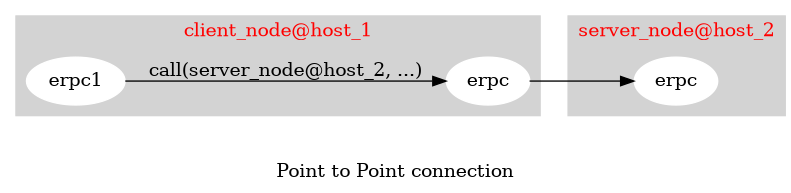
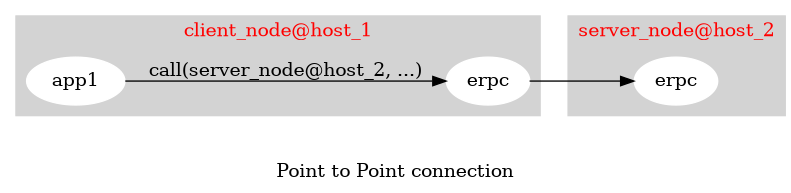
  digraph {
    label="Point to Point connection"
    rankdir=LR
    node [color=white style=filled]
    n1 [label=erpc]
    n2 [label=erpc]
-   app1 [label=erpc1]
+   app1
    subgraph cluster_1 {
      color=lightgrey
      fontcolor=red
      label="server_node@host_2"
      style=filled
      n1
    }
    subgraph cluster_2 {
      color=lightgrey
      fontcolor=red
      label="client_node@host_1"
      style=filled
      n2
      app1
    }
    n2 -> n1
    app1 -> n2 [label="call(server_node@host_2, ...)"]
  }
